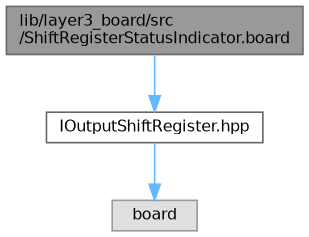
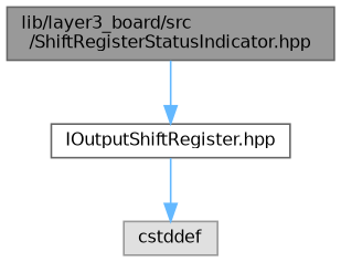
  digraph {
    node [fontname=Helvetica fontsize=10 shape=box style=filled]
    edge [color=steelblue1 fontname=Helvetica fontsize=10 labelfontname=Helvetica labelfontsize=10 style=solid]
-   n1 [color=gray40 fillcolor=grey60 fontcolor=black height=0.2 label="lib/layer3_board/src\l/ShiftRegisterStatusIndicator.board" width=0.4]
+   n1 [color=gray40 fillcolor=grey60 fontcolor=black height=0.2 label="lib/layer3_board/src\l/ShiftRegisterStatusIndicator.hpp" width=0.4]
    n2 [color=grey40 fillcolor=white height=0.2 label="IOutputShiftRegister.hpp" width=0.4]
-   n3 [color=grey60 fillcolor="#E0E0E0" height=0.2 label=board width=0.4]
+   n3 [color=grey60 fillcolor="#E0E0E0" height=0.2 label=cstddef width=0.4]
    n1 -> n2
    n2 -> n3
  }
